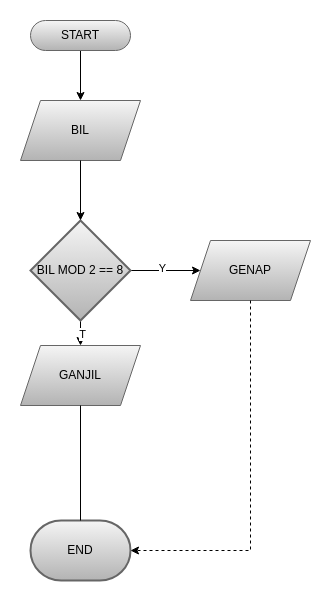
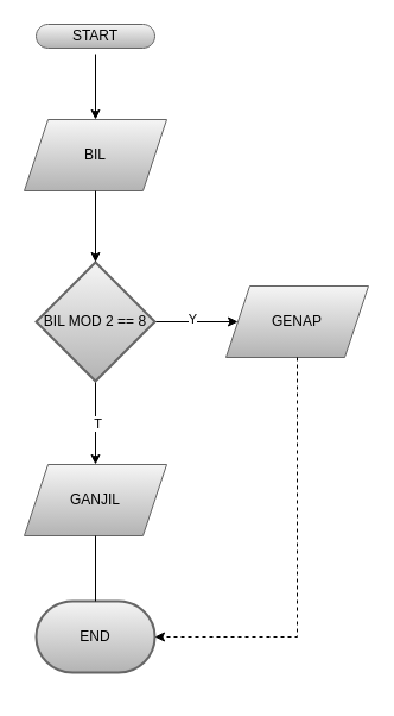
  <mxCell id="0" />
  <mxCell id="1" parent="0" />
  <mxCell id="2" style="edgeStyle=orthogonalEdgeStyle;rounded=0;orthogonalLoop=1;jettySize=auto;html=1;exitX=0.5;exitY=0.5;exitDx=0;exitDy=15;exitPerimeter=0;" edge="1" parent="1" source="3" target="9"><mxGeometry relative="1" as="geometry" /></mxCell>
- <mxCell id="3" value="START" style="html=1;dashed=0;whiteSpace=wrap;shape=mxgraph.dfd.start;fillColor=#f5f5f5;gradientColor=#b3b3b3;strokeColor=#666666;" vertex="1" parent="1"><mxGeometry x="30" y="20" width="100" height="30" as="geometry" /></mxCell>
+ <mxCell id="3" value="START" style="html=1;dashed=0;whiteSpace=wrap;shape=mxgraph.dfd.start;fillColor=#f5f5f5;gradientColor=#b3b3b3;strokeColor=#666666;" vertex="1" parent="1"><mxGeometry x="30" y="20" width="100" height="20" as="geometry" /></mxCell>
  <mxCell id="4" style="edgeStyle=orthogonalEdgeStyle;rounded=0;orthogonalLoop=1;jettySize=auto;html=1;exitX=1;exitY=0.5;exitDx=0;exitDy=0;exitPerimeter=0;" edge="1" parent="1" source="8"><mxGeometry relative="1" as="geometry"><mxPoint x="200" y="270" as="targetPoint" /></mxGeometry></mxCell>
  <mxCell id="5" value="Y" style="edgeLabel;html=1;align=center;verticalAlign=middle;resizable=0;points=[];" vertex="1" connectable="0" parent="4"><mxGeometry x="-0.116" y="3" relative="1" as="geometry"><mxPoint as="offset" /></mxGeometry></mxCell>
  <mxCell id="6" style="edgeStyle=orthogonalEdgeStyle;rounded=0;orthogonalLoop=1;jettySize=auto;html=1;exitX=0.5;exitY=1;exitDx=0;exitDy=0;exitPerimeter=0;entryX=0.5;entryY=0;entryDx=0;entryDy=0;" edge="1" parent="1" source="8" target="11"><mxGeometry relative="1" as="geometry" /></mxCell>
  <mxCell id="7" value="T" style="edgeLabel;html=1;align=center;verticalAlign=middle;resizable=0;points=[];" vertex="1" connectable="0" parent="6"><mxGeometry y="1" relative="1" as="geometry"><mxPoint as="offset" /></mxGeometry></mxCell>
  <mxCell id="8" value="BIL MOD 2 == 8" style="strokeWidth=2;html=1;shape=mxgraph.flowchart.decision;whiteSpace=wrap;fillColor=#f5f5f5;gradientColor=#b3b3b3;strokeColor=#666666;" vertex="1" parent="1"><mxGeometry x="30" y="220" width="100" height="100" as="geometry" /></mxCell>
  <mxCell id="9" value="BIL" style="shape=parallelogram;perimeter=parallelogramPerimeter;whiteSpace=wrap;html=1;fixedSize=1;fillColor=#f5f5f5;gradientColor=#b3b3b3;strokeColor=#666666;" vertex="1" parent="1"><mxGeometry x="20" y="100" width="120" height="60" as="geometry" /></mxCell>
  <mxCell id="10" value="GENAP" style="shape=parallelogram;perimeter=parallelogramPerimeter;whiteSpace=wrap;html=1;fixedSize=1;fillColor=#f5f5f5;gradientColor=#b3b3b3;strokeColor=#666666;" vertex="1" parent="1"><mxGeometry x="190" y="240" width="120" height="60" as="geometry" /></mxCell>
- <mxCell id="11" value="GANJIL" style="shape=parallelogram;perimeter=parallelogramPerimeter;whiteSpace=wrap;html=1;fixedSize=1;fillColor=#f5f5f5;gradientColor=#b3b3b3;strokeColor=#666666;" vertex="1" parent="1"><mxGeometry x="20" y="345" width="120" height="60" as="geometry" /></mxCell>
- <mxCell id="12" value="END" style="strokeWidth=2;html=1;shape=mxgraph.flowchart.terminator;whiteSpace=wrap;fillColor=#f5f5f5;gradientColor=#b3b3b3;strokeColor=#666666;" vertex="1" parent="1"><mxGeometry x="30" y="520" width="100" height="60" as="geometry" /></mxCell>
+ <mxCell id="11" value="GANJIL" style="shape=parallelogram;perimeter=parallelogramPerimeter;whiteSpace=wrap;html=1;fixedSize=1;fillColor=#f5f5f5;gradientColor=#b3b3b3;strokeColor=#666666;" vertex="1" parent="1"><mxGeometry x="20" y="390" width="120" height="60" as="geometry" /></mxCell>
+ <mxCell id="12" value="END" style="strokeWidth=2;html=1;shape=mxgraph.flowchart.terminator;whiteSpace=wrap;fillColor=#f5f5f5;gradientColor=#b3b3b3;strokeColor=#666666;" vertex="1" parent="1"><mxGeometry x="30" y="505" width="100" height="60" as="geometry" /></mxCell>
  <mxCell id="13" style="edgeStyle=orthogonalEdgeStyle;rounded=0;orthogonalLoop=1;jettySize=auto;html=1;exitX=0.5;exitY=1;exitDx=0;exitDy=0;entryX=0.5;entryY=0;entryDx=0;entryDy=0;entryPerimeter=0;endArrow=none;" edge="1" parent="1" source="11" target="12"><mxGeometry relative="1" as="geometry" /></mxCell>
  <mxCell id="14" style="edgeStyle=orthogonalEdgeStyle;rounded=0;orthogonalLoop=1;jettySize=auto;html=1;exitX=0.5;exitY=1;exitDx=0;exitDy=0;entryX=1;entryY=0.5;entryDx=0;entryDy=0;entryPerimeter=0;dashed=1;" edge="1" parent="1" source="10" target="12"><mxGeometry relative="1" as="geometry" /></mxCell>
  <mxCell id="15" style="edgeStyle=orthogonalEdgeStyle;rounded=0;orthogonalLoop=1;jettySize=auto;html=1;exitX=0.5;exitY=1;exitDx=0;exitDy=0;entryX=0.5;entryY=0;entryDx=0;entryDy=0;entryPerimeter=0;" edge="1" parent="1" source="9" target="8"><mxGeometry relative="1" as="geometry" /></mxCell>
